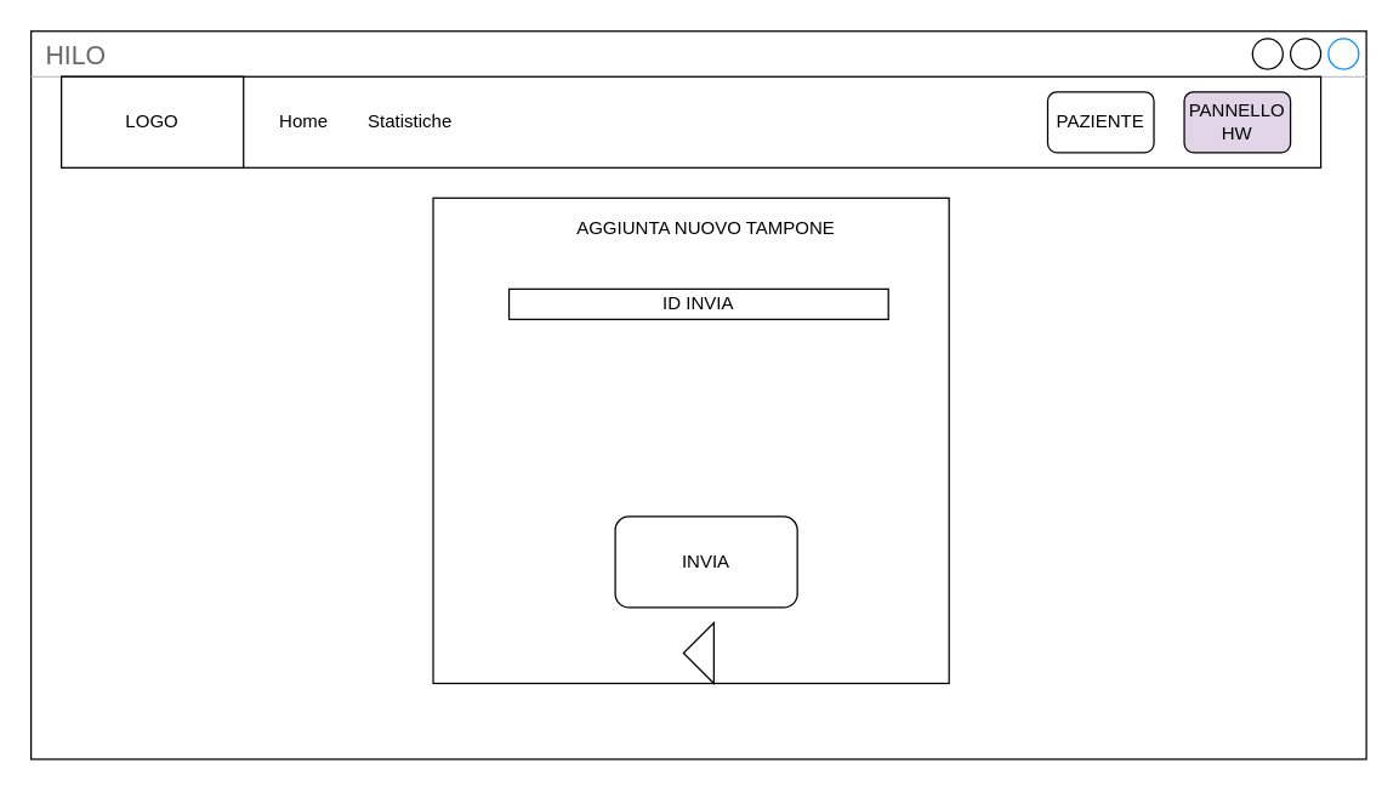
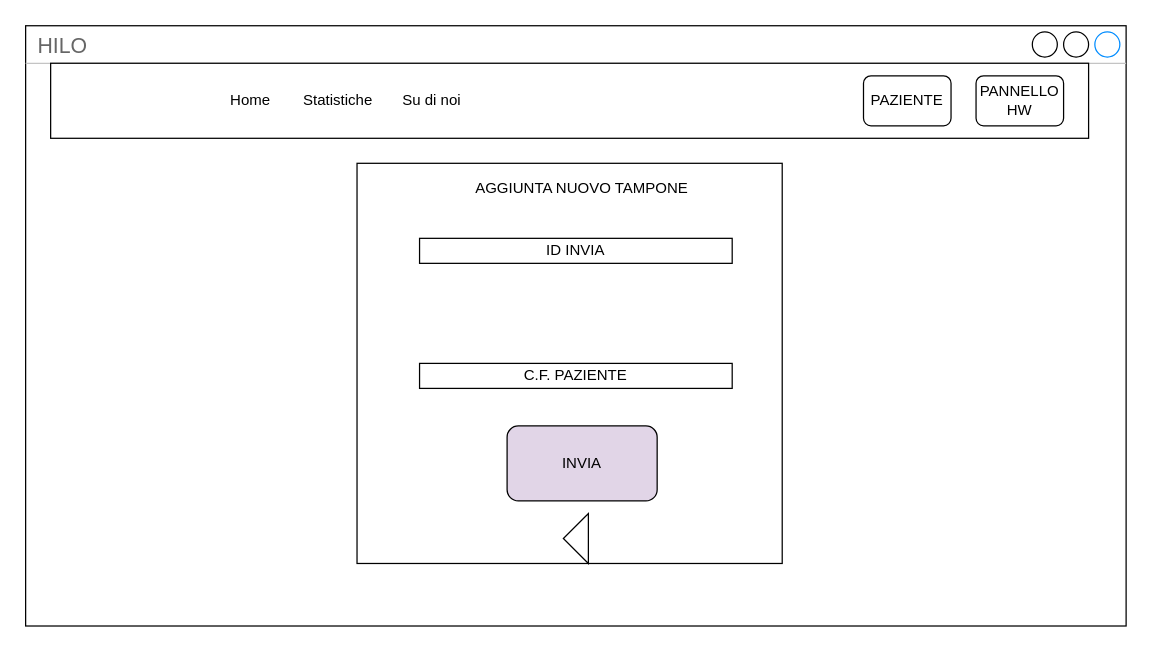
  <mxCell id="0" />
  <mxCell id="1" parent="0" />
  <mxCell id="2" value="HILO" style="strokeWidth=1;shadow=0;dashed=0;align=center;html=1;shape=mxgraph.mockup.containers.window;align=left;verticalAlign=top;spacingLeft=8;strokeColor2=#008cff;strokeColor3=#c4c4c4;fontColor=#666666;mainText=;fontSize=17;labelBackgroundColor=none;" vertex="1" parent="1"><mxGeometry x="20" y="20" width="880" height="480" as="geometry" /></mxCell>
  <mxCell id="3" value="" style="rounded=0;whiteSpace=wrap;html=1;" vertex="1" parent="1"><mxGeometry x="40" y="50" width="830" height="60" as="geometry" /></mxCell>
- <mxCell id="4" value="LOGO" style="rounded=0;whiteSpace=wrap;html=1;" vertex="1" parent="1"><mxGeometry x="40" y="50" width="120" height="60" as="geometry" /></mxCell>
  <mxCell id="5" value="Home" style="text;html=1;strokeColor=none;fillColor=none;align=center;verticalAlign=middle;whiteSpace=wrap;rounded=0;" vertex="1" parent="1"><mxGeometry x="180" y="70" width="40" height="20" as="geometry" /></mxCell>
  <mxCell id="6" value="Statistiche" style="text;html=1;strokeColor=none;fillColor=none;align=center;verticalAlign=middle;whiteSpace=wrap;rounded=0;" vertex="1" parent="1"><mxGeometry x="250" y="70" width="40" height="20" as="geometry" /></mxCell>
+ <mxCell id="7" value="Su di noi" style="text;html=1;strokeColor=none;fillColor=none;align=center;verticalAlign=middle;whiteSpace=wrap;rounded=0;" vertex="1" parent="1"><mxGeometry x="320" y="70" width="50" height="20" as="geometry" /></mxCell>
  <mxCell id="8" value="PAZIENTE" style="rounded=1;whiteSpace=wrap;html=1;" vertex="1" parent="1"><mxGeometry x="690" y="60" width="70" height="40" as="geometry" /></mxCell>
  <mxCell id="9" value="" style="rounded=0;whiteSpace=wrap;html=1;" vertex="1" parent="1"><mxGeometry x="285" y="130" width="340" height="320" as="geometry" /></mxCell>
- <mxCell id="10" value="PANNELLO HW" style="rounded=1;whiteSpace=wrap;html=1;fillColor=#e1d5e7;" vertex="1" parent="1"><mxGeometry x="780" y="60" width="70" height="40" as="geometry" /></mxCell>
+ <mxCell id="10" value="PANNELLO HW" style="rounded=1;whiteSpace=wrap;html=1;" vertex="1" parent="1"><mxGeometry x="780" y="60" width="70" height="40" as="geometry" /></mxCell>
  <mxCell id="11" value="AGGIUNTA NUOVO TAMPONE" style="text;html=1;strokeColor=none;fillColor=none;align=center;verticalAlign=middle;whiteSpace=wrap;rounded=0;" vertex="1" parent="1"><mxGeometry x="320" y="140" width="290" height="20" as="geometry" /></mxCell>
  <mxCell id="12" value="ID INVIA" style="rounded=0;whiteSpace=wrap;html=1;" vertex="1" parent="1"><mxGeometry x="335" y="190" width="250" height="20" as="geometry" /></mxCell>
- <mxCell id="14" value="INVIA" style="rounded=1;whiteSpace=wrap;html=1;" vertex="1" parent="1"><mxGeometry x="405" y="340" width="120" height="60" as="geometry" /></mxCell>
+ <mxCell id="13" value="C.F. PAZIENTE" style="rounded=0;whiteSpace=wrap;html=1;" vertex="1" parent="1"><mxGeometry x="335" y="290" width="250" height="20" as="geometry" /></mxCell>
+ <mxCell id="14" value="INVIA" style="rounded=1;whiteSpace=wrap;html=1;fillColor=#e1d5e7;" vertex="1" parent="1"><mxGeometry x="405" y="340" width="120" height="60" as="geometry" /></mxCell>
  <mxCell id="15" value="" style="triangle;whiteSpace=wrap;html=1;direction=west;" vertex="1" parent="1"><mxGeometry x="450" y="410" width="20" height="40" as="geometry" /></mxCell>
